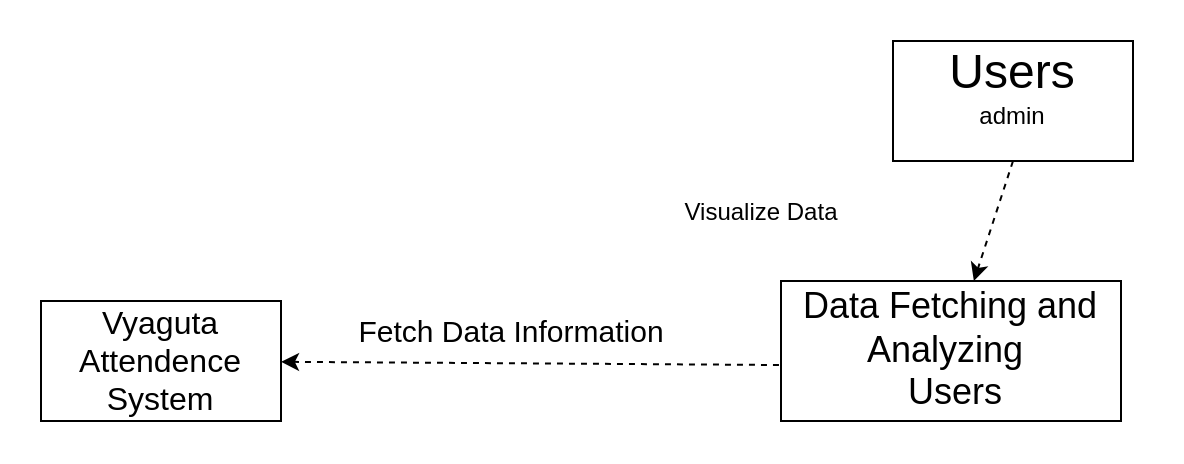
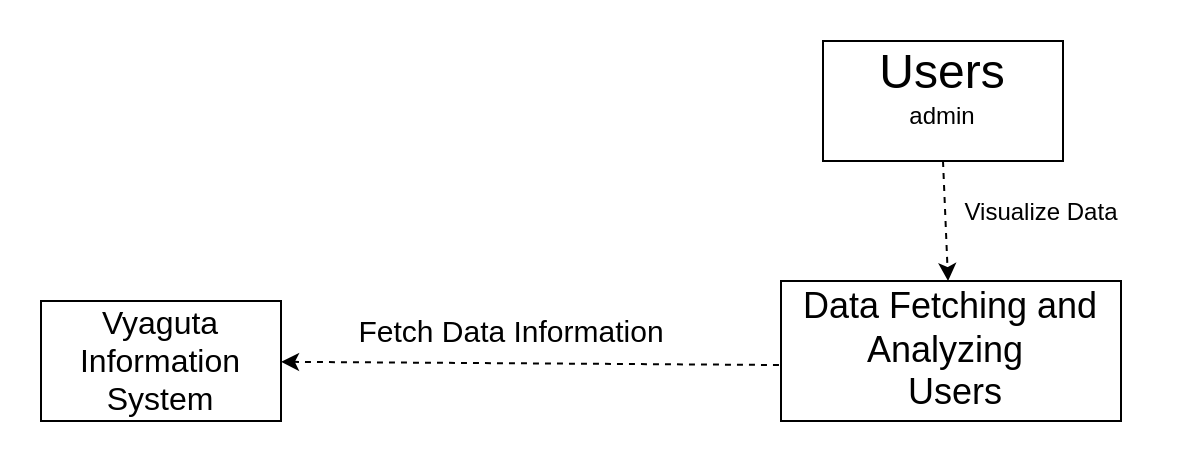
  <mxCell id="0" />
  <mxCell id="1" parent="0" />
- <mxCell id="2" value="&lt;font style=&quot;font-size: 16px;&quot;&gt;Vyaguta Attendence System&lt;br&gt;&lt;/font&gt;" style="rounded=0;whiteSpace=wrap;html=1;" parent="1" vertex="1"><mxGeometry x="20" y="150" width="120" height="60" as="geometry" /></mxCell>
+ <mxCell id="2" value="&lt;font style=&quot;font-size: 16px;&quot;&gt;Vyaguta Information System&lt;br&gt;&lt;/font&gt;" style="rounded=0;whiteSpace=wrap;html=1;" parent="1" vertex="1"><mxGeometry x="20" y="150" width="120" height="60" as="geometry" /></mxCell>
  <mxCell id="3" value="&lt;div&gt;&lt;font style=&quot;font-size: 18px;&quot;&gt;Data Fetching and Analyzing&amp;nbsp;&lt;/font&gt;&lt;/div&gt;&lt;div&gt;&lt;font style=&quot;font-size: 18px;&quot;&gt;&amp;nbsp;Users&lt;/font&gt;&lt;/div&gt;" style="rounded=0;whiteSpace=wrap;html=1;" parent="1" vertex="1"><mxGeometry x="390" y="140" width="170" height="70" as="geometry" /></mxCell>
  <mxCell id="4" value="" style="endArrow=classic;html=1;rounded=0;dashed=1;exitX=-0.006;exitY=0.6;exitDx=0;exitDy=0;exitPerimeter=0;" parent="1" source="3" target="2" edge="1"><mxGeometry width="50" height="50" relative="1" as="geometry"><mxPoint x="380" y="180" as="sourcePoint" /><mxPoint x="350" y="200" as="targetPoint" /></mxGeometry></mxCell>
  <mxCell id="5" value="&lt;font style=&quot;font-size: 15px;&quot;&gt;Fetch Data Information &lt;br&gt;&lt;/font&gt;" style="text;html=1;align=center;verticalAlign=middle;resizable=0;points=[];autosize=1;strokeColor=none;fillColor=none;" parent="1" vertex="1"><mxGeometry x="170" y="150" width="170" height="30" as="geometry" /></mxCell>
- <mxCell id="6" value="&lt;div&gt;&lt;font style=&quot;font-size: 24px;&quot;&gt;Users&lt;br&gt;&lt;/font&gt;&lt;/div&gt;&lt;div style=&quot;&quot;&gt;&lt;font style=&quot;font-size: 12px;&quot;&gt;admin&lt;/font&gt;&lt;/div&gt;&lt;div style=&quot;&quot;&gt;&lt;font style=&quot;font-size: 12px;&quot;&gt;&lt;br&gt;&lt;/font&gt;&lt;/div&gt;" style="rounded=0;whiteSpace=wrap;html=1;" parent="1" vertex="1"><mxGeometry x="446" y="20" width="120" height="60" as="geometry" /></mxCell>
+ <mxCell id="6" value="&lt;div&gt;&lt;font style=&quot;font-size: 24px;&quot;&gt;Users&lt;br&gt;&lt;/font&gt;&lt;/div&gt;&lt;div style=&quot;&quot;&gt;&lt;font style=&quot;font-size: 12px;&quot;&gt;admin&lt;/font&gt;&lt;/div&gt;&lt;div style=&quot;&quot;&gt;&lt;font style=&quot;font-size: 12px;&quot;&gt;&lt;br&gt;&lt;/font&gt;&lt;/div&gt;" style="rounded=0;whiteSpace=wrap;html=1;" parent="1" vertex="1"><mxGeometry x="411" y="20" width="120" height="60" as="geometry" /></mxCell>
  <mxCell id="7" value="" style="endArrow=classic;html=1;rounded=0;dashed=1;exitX=0.5;exitY=1;exitDx=0;exitDy=0;" parent="1" source="6" target="3" edge="1"><mxGeometry width="50" height="50" relative="1" as="geometry"><mxPoint x="416" y="190" as="sourcePoint" /><mxPoint x="150" y="190" as="targetPoint" /></mxGeometry></mxCell>
- <mxCell id="8" value="&lt;div&gt;Visualize Data&lt;/div&gt;&lt;div&gt;&lt;br&gt;&lt;/div&gt;" style="text;html=1;align=center;verticalAlign=middle;resizable=0;points=[];autosize=1;strokeColor=none;fillColor=none;" parent="1" vertex="1"><mxGeometry x="330" y="93" width="100" height="40" as="geometry" /></mxCell>
+ <mxCell id="8" value="&lt;div&gt;Visualize Data&lt;/div&gt;&lt;div&gt;&lt;br&gt;&lt;/div&gt;" style="text;html=1;align=center;verticalAlign=middle;resizable=0;points=[];autosize=1;strokeColor=none;fillColor=none;" parent="1" vertex="1"><mxGeometry x="470" y="93" width="100" height="40" as="geometry" /></mxCell>
